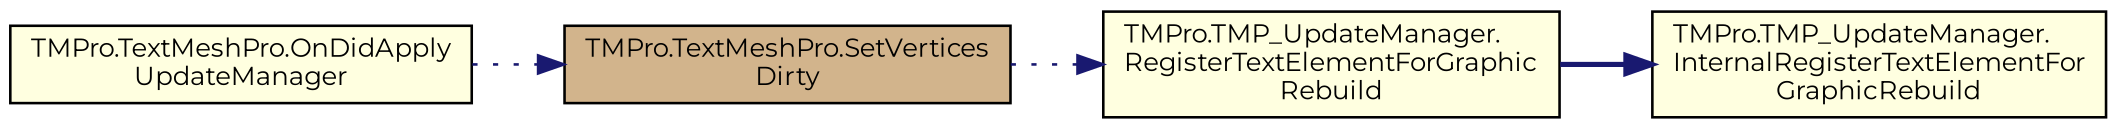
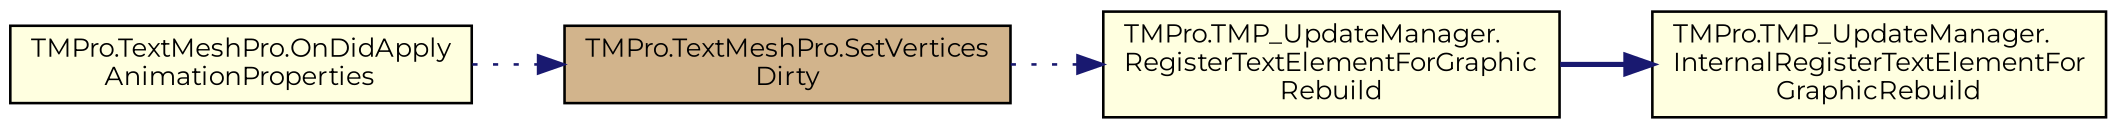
  digraph {
    rankdir=LR
    fontname=Montserrat
    node [color=black fillcolor=lightyellow fontname=Montserrat fontsize=10 shape=record style=filled]
    edge [color=midnightblue fontname=Montserrat fontsize=10 labelfontname=Helvetica labelfontsize=10 style=dotted]
-   n1 [fontcolor=black height=0.2 label="TMPro.TextMeshPro.OnDidApply\lUpdateManager" width=0.4]
+   n1 [fontcolor=black height=0.2 label="TMPro.TextMeshPro.OnDidApply\lAnimationProperties" width=0.4]
    n2 [fillcolor=tan height=0.2 label="TMPro.TextMeshPro.SetVertices\lDirty" width=0.4]
    n3 [height=0.2 label="TMPro.TMP_UpdateManager.\lRegisterTextElementForGraphic\lRebuild" width=0.4]
    n4 [height=0.2 label="TMPro.TMP_UpdateManager.\lInternalRegisterTextElementFor\lGraphicRebuild" width=0.4]
    n1 -> n2
    n2 -> n3
    n3 -> n4 [style=bold]
  }
